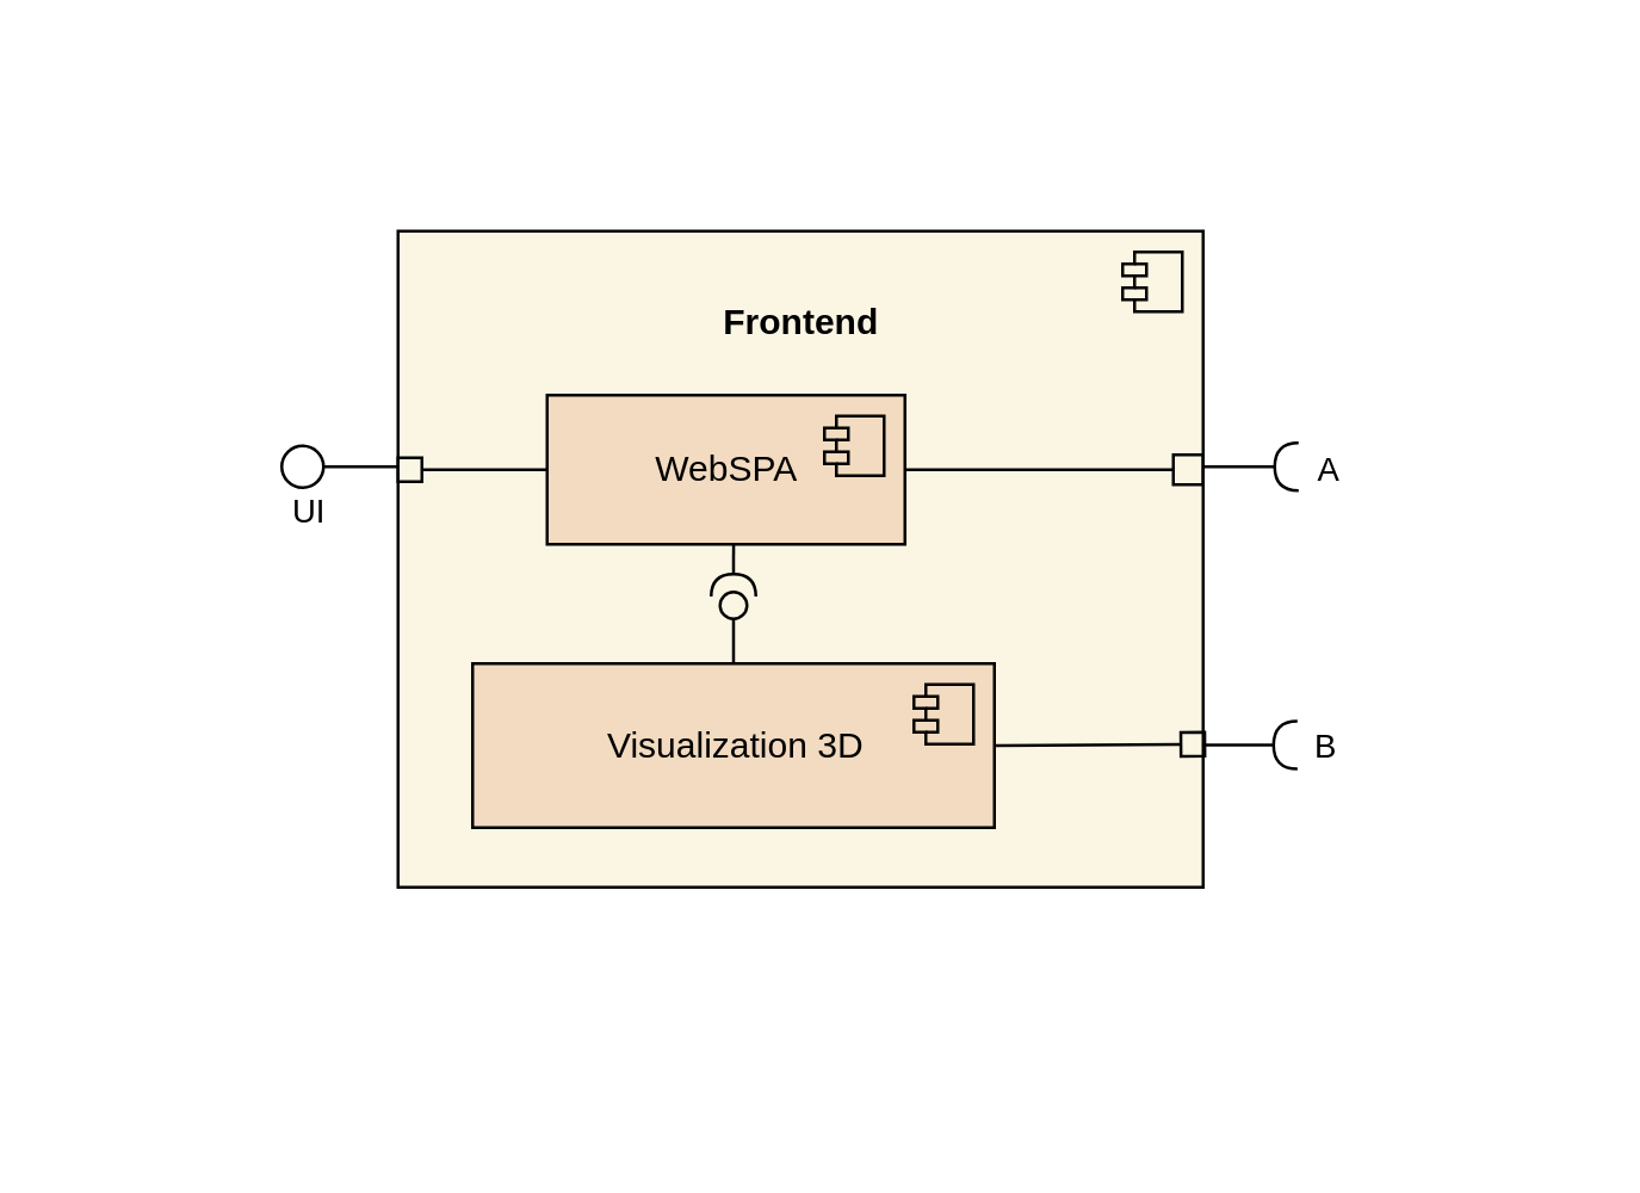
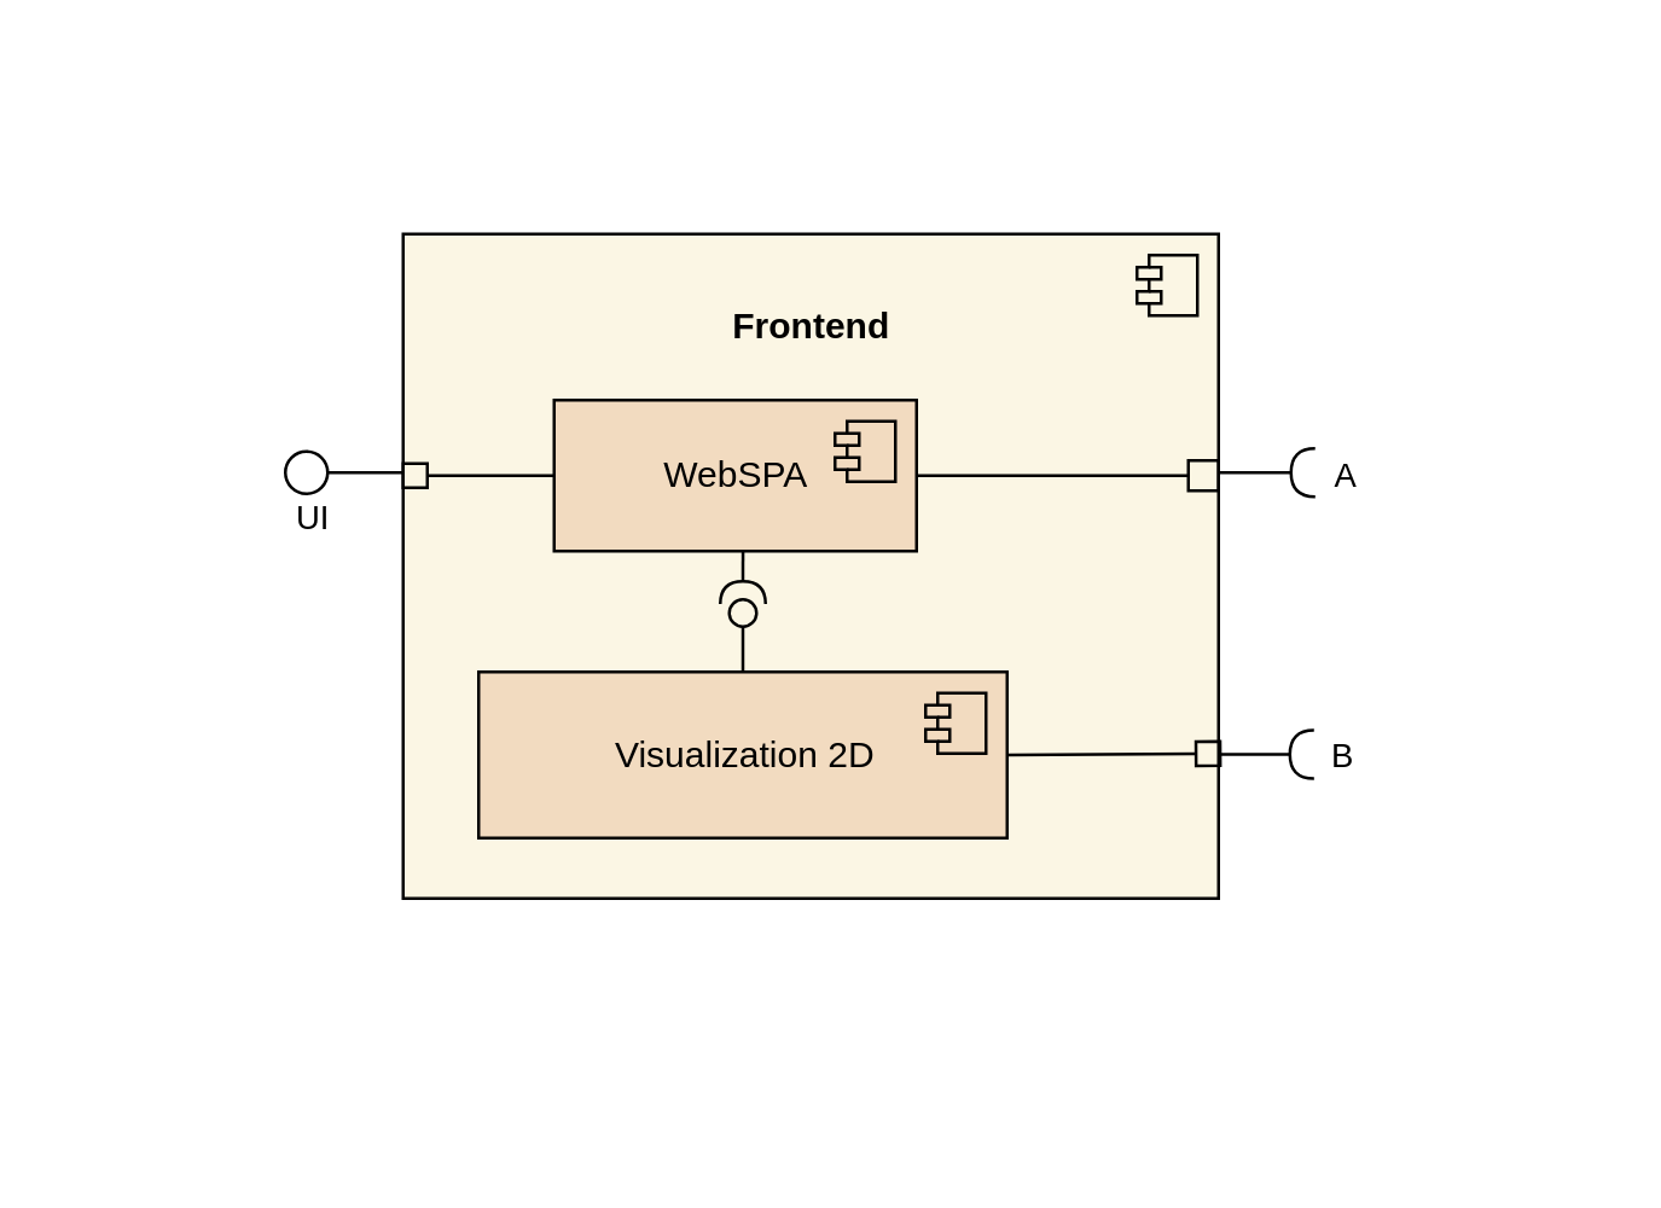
  <mxCell id="0" />
  <mxCell id="1" parent="0" />
  <mxCell id="2" style="edgeStyle=none;html=1;strokeColor=#000000;fontColor=#000000;endArrow=circle;endFill=0;" parent="1" edge="1"><mxGeometry relative="1" as="geometry"><mxPoint x="93" y="156" as="targetPoint" /><mxPoint x="133" y="156" as="sourcePoint" /></mxGeometry></mxCell>
  <mxCell id="3" value="UI" style="edgeLabel;html=1;align=center;verticalAlign=middle;resizable=0;points=[];fontColor=#000000;labelBackgroundColor=none;" parent="2" vertex="1" connectable="0"><mxGeometry x="0.414" y="-5" relative="1" as="geometry"><mxPoint x="-3" y="19" as="offset" /></mxGeometry></mxCell>
  <mxCell id="4" style="edgeStyle=none;html=1;strokeColor=#000000;fontColor=#000000;endArrow=halfCircle;endFill=0;exitX=1.038;exitY=0.404;exitDx=0;exitDy=0;exitPerimeter=0;" parent="1" source="19" edge="1"><mxGeometry relative="1" as="geometry"><mxPoint x="435" y="156" as="targetPoint" /><mxPoint x="405" y="196" as="sourcePoint" /></mxGeometry></mxCell>
  <mxCell id="5" value="A" style="edgeLabel;html=1;align=center;verticalAlign=middle;resizable=0;points=[];fontColor=#000000;labelBackgroundColor=none;" parent="4" vertex="1" connectable="0"><mxGeometry x="0.866" y="7" relative="1" as="geometry"><mxPoint x="11" y="7" as="offset" /></mxGeometry></mxCell>
  <mxCell id="6" style="edgeStyle=none;html=1;exitX=0.5;exitY=1;exitDx=0;exitDy=0;entryX=0.5;entryY=1;entryDx=0;entryDy=0;strokeColor=#000000;endArrow=box;endFill=0;" parent="1" source="7" target="11" edge="1"><mxGeometry relative="1" as="geometry" /></mxCell>
  <mxCell id="7" value="&lt;br&gt;&lt;b&gt;Frontend&lt;br&gt;&lt;br&gt;&lt;br&gt;&lt;br&gt;&lt;br&gt;&lt;br&gt;&lt;br&gt;&lt;br&gt;&lt;br&gt;&lt;br&gt;&lt;br&gt;&lt;br&gt;&lt;br&gt;&lt;/b&gt;" style="html=1;dropTarget=0;fillColor=#fbf6e4;strokeColor=#000000;fontColor=#000000;" parent="1" vertex="1"><mxGeometry x="133" y="77" width="270" height="220" as="geometry" /></mxCell>
  <mxCell id="8" value="" style="shape=module;jettyWidth=8;jettyHeight=4;fillColor=#fbf6e4;strokeColor=#000000;" parent="7" vertex="1"><mxGeometry x="1" width="20" height="20" relative="1" as="geometry"><mxPoint x="-27" y="7" as="offset" /></mxGeometry></mxCell>
  <mxCell id="9" style="edgeStyle=none;html=1;exitX=0;exitY=0.5;exitDx=0;exitDy=0;strokeColor=#000000;endArrow=box;endFill=0;" parent="1" source="14" edge="1"><mxGeometry relative="1" as="geometry"><mxPoint x="133" y="157" as="targetPoint" /></mxGeometry></mxCell>
  <mxCell id="10" style="edgeStyle=none;html=1;exitX=1;exitY=0.5;exitDx=0;exitDy=0;endArrow=box;endFill=0;strokeColor=#000000;entryX=1.002;entryY=0.782;entryDx=0;entryDy=0;entryPerimeter=0;" edge="1" parent="1" source="11" target="7"><mxGeometry relative="1" as="geometry"><mxPoint x="404" y="250" as="targetPoint" /></mxGeometry></mxCell>
- <mxCell id="11" value="Visualization 3D" style="html=1;dropTarget=0;fillColor=#f2dbc0;strokeColor=#000000;fontColor=#000000;" parent="1" vertex="1"><mxGeometry x="158" y="222" width="175" height="55" as="geometry" /></mxCell>
+ <mxCell id="11" value="Visualization 2D" style="html=1;dropTarget=0;fillColor=#f2dbc0;strokeColor=#000000;fontColor=#000000;" parent="1" vertex="1"><mxGeometry x="158" y="222" width="175" height="55" as="geometry" /></mxCell>
  <mxCell id="12" value="" style="shape=module;jettyWidth=8;jettyHeight=4;fillColor=#f2dbc0;strokeColor=#000000;" parent="11" vertex="1"><mxGeometry x="1" width="20" height="20" relative="1" as="geometry"><mxPoint x="-27" y="7" as="offset" /></mxGeometry></mxCell>
  <mxCell id="13" style="edgeStyle=none;html=1;exitX=1;exitY=0.5;exitDx=0;exitDy=0;entryX=0;entryY=0.5;entryDx=0;entryDy=0;strokeColor=#000000;endArrow=none;endFill=0;" parent="1" source="14" target="19" edge="1"><mxGeometry relative="1" as="geometry"><Array as="points" /></mxGeometry></mxCell>
  <mxCell id="14" value="WebSPA" style="html=1;dropTarget=0;fillColor=#f2dbc0;strokeColor=#000000;fontColor=#000000;" parent="1" vertex="1"><mxGeometry x="183" y="132" width="120" height="50" as="geometry" /></mxCell>
  <mxCell id="15" value="" style="shape=module;jettyWidth=8;jettyHeight=4;fillColor=#f2dbc0;strokeColor=#000000;" parent="14" vertex="1"><mxGeometry x="1" width="20" height="20" relative="1" as="geometry"><mxPoint x="-27" y="7" as="offset" /></mxGeometry></mxCell>
  <mxCell id="16" style="edgeStyle=none;html=1;exitX=1;exitY=0.5;exitDx=0;exitDy=0;exitPerimeter=0;strokeColor=#000000;endArrow=none;endFill=0;entryX=0.521;entryY=0.998;entryDx=0;entryDy=0;entryPerimeter=0;" parent="1" source="18" target="14" edge="1"><mxGeometry relative="1" as="geometry" /></mxCell>
  <mxCell id="17" style="edgeStyle=none;html=1;exitX=0;exitY=0.5;exitDx=0;exitDy=0;exitPerimeter=0;entryX=0.5;entryY=0;entryDx=0;entryDy=0;strokeColor=#000000;endArrow=none;endFill=0;" parent="1" source="18" target="11" edge="1"><mxGeometry relative="1" as="geometry" /></mxCell>
  <mxCell id="18" value="" style="shape=providedRequiredInterface;html=1;verticalLabelPosition=bottom;sketch=0;fillColor=none;strokeColor=#000000;direction=north;" parent="1" vertex="1"><mxGeometry x="238" y="192" width="15" height="15" as="geometry" /></mxCell>
  <mxCell id="19" value="" style="fontStyle=0;labelPosition=right;verticalLabelPosition=middle;align=left;verticalAlign=middle;spacingLeft=2;strokeColor=#000000;fillColor=none;" parent="1" vertex="1"><mxGeometry x="393" y="152" width="10" height="10" as="geometry" /></mxCell>
  <mxCell id="20" style="edgeStyle=none;html=1;strokeColor=#000000;fontColor=#000000;endArrow=halfCircle;endFill=0;exitX=1.038;exitY=0.404;exitDx=0;exitDy=0;exitPerimeter=0;" edge="1" parent="1"><mxGeometry relative="1" as="geometry"><mxPoint x="434.62" y="249.3" as="targetPoint" /><mxPoint x="403" y="249.34" as="sourcePoint" /></mxGeometry></mxCell>
  <mxCell id="21" value="B" style="edgeLabel;html=1;align=center;verticalAlign=middle;resizable=0;points=[];fontColor=#000000;labelBackgroundColor=none;" vertex="1" connectable="0" parent="20"><mxGeometry x="0.866" y="7" relative="1" as="geometry"><mxPoint x="11" y="7" as="offset" /></mxGeometry></mxCell>
  <mxCell id="22" value="" style="whiteSpace=wrap;html=1;labelBackgroundColor=none;labelBorderColor=default;strokeColor=none;fontColor=#000000;fillColor=none;" vertex="1" parent="1"><mxGeometry x="20" y="20" width="508" height="358" as="geometry" /></mxCell>
